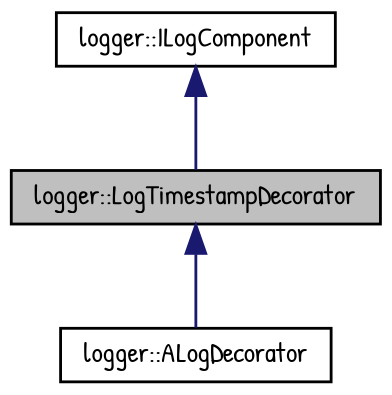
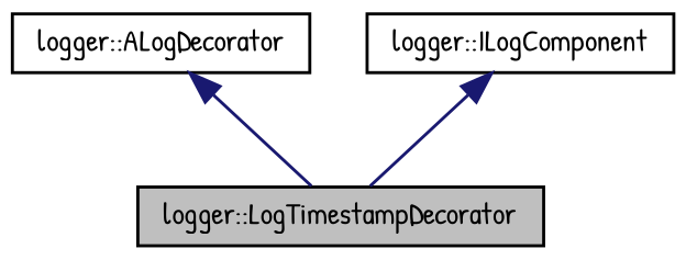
  digraph {
    fontname="Patrick Hand"
    node [color=black fillcolor=white fontname="Patrick Hand" fontsize=10 shape=record style=filled]
    edge [color=midnightblue dir=back fontname="Patrick Hand" fontsize=10 labelfontname=Helvetica labelfontsize=10 style=solid]
    n1 [fillcolor=grey75 fontcolor=black height=0.2 label="logger::LogTimestampDecorator" width=0.4]
    n2 [height=0.2 label="logger::ALogDecorator" width=0.4]
    n3 [height=0.2 label="logger::ILogComponent" width=0.4]
-   n1 -> n2
+   n2 -> n1
    n3 -> n1
  }
